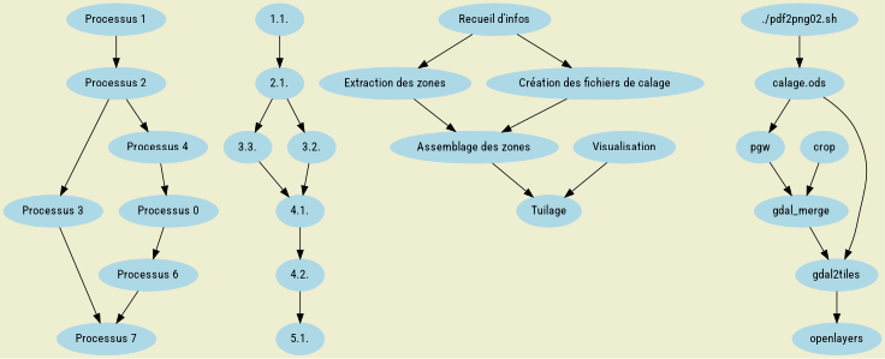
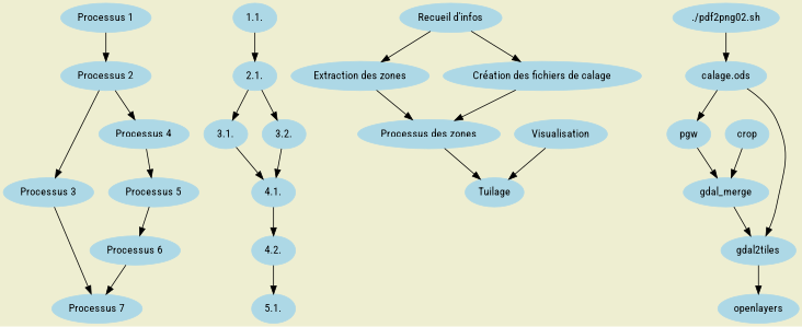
  digraph {
    bgcolor=lightyellow2
    fontname="Roboto Condensed"
    splines=true
    node [color=lightblue fontname="Roboto Condensed" style=filled]
    edge [fontname="Roboto Condensed"]
    n1 [label="Processus 1"]
    n2 [label="Processus 2"]
    n3 [label="Processus 3"]
    n4 [label="Processus 4"]
-   n5 [label="Processus 0"]
+   n5 [label="Processus 5"]
    n6 [label="Processus 6"]
    n7 [label="Processus 7"]
    n8 [label="1.1."]
    n9 [label="2.1."]
-   n10 [label="3.3."]
+   n10 [label="3.1."]
    n11 [label="3.2."]
    n12 [label="4.1."]
    n13 [label="4.2."]
    n14 [label="5.1."]
    n15 [label="Recueil d'infos"]
    n16 [label="Extraction des zones"]
    n17 [label="Création des fichiers de calage"]
-   n18 [label="Assemblage des zones"]
+   n18 [label="Processus des zones"]
    n19 [label=Tuilage]
    n20 [label=Visualisation]
    n21 [label="./pdf2png02.sh"]
    n22 [label="calage.ods"]
    n23 [label=crop]
    n24 [label=pgw]
    n25 [label=gdal_merge]
    n26 [label=gdal2tiles]
    n27 [label=openlayers]
    subgraph sub_1 {
      n1
      n2
      n3
      n4
      n5
      n6
      n7
    }
    subgraph sub_2 {
      n8
      n9
      n10
      n11
      n12
      n13
      n14
    }
    subgraph sub_3 {
      n15
      n16
      n17
      n18
      n19
      n20
    }
    subgraph sub_4 {
      n21
      n22
      n23
      n24
      n25
      n26
      n27
    }
    n1 -> n2
    n2 -> n3
    n2 -> n4
    n3 -> n7
    n4 -> n5
    n5 -> n6
    n6 -> n7
    n8 -> n9
    n9 -> n10
    n9 -> n11
    n10 -> n12
    n11 -> n12
    n12 -> n13
    n13 -> n14
    n15 -> n16
    n15 -> n17
    n16 -> n18
    n17 -> n18
    n18 -> n19
    n20 -> n19
    n21 -> n22
    n22 -> n24
    n22 -> n26
    n23 -> n25
    n24 -> n25
    n25 -> n26
    n26 -> n27
  }
